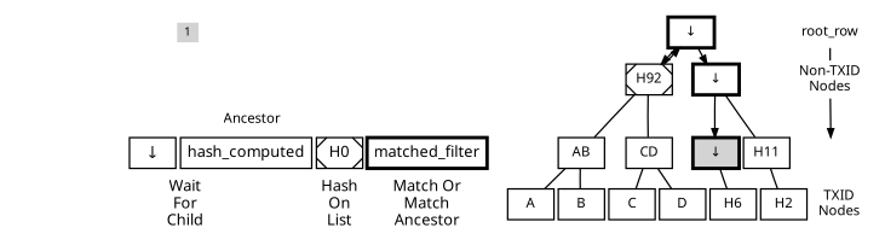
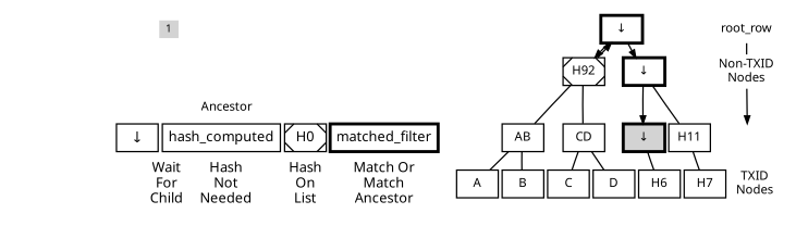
  digraph {
    fontname=Sans
    fontsize=16
    nodesep=0.07
    penwidth=1.75
    rankdir=BT
    splines=false
    node [fontname=Sans fontsize=16 penwidth=1.75 shape=none]
    edge [fontname=Sans penwidth=1.75 style=invis dir=none]
    n1 [fontsize=14 height=0.2 label=0 style=invis width=0.2]
    n2 [fontsize=14 height=0.2 label=0 style=invis width=0.2]
    n3 [fontsize=14 height=0.2 label=0 style=invis width=0.2]
    n4 [fontsize=14 height=0.2 label=1 style=invis width=0.2]
    n5 [fontsize=14 height=0.2 label=1 style=filled width=0.2]
    n6 [fontsize=14 height=0.2 label=1 style=invis width=0.2]
    n7 [fontsize=14 height=0.2 label=0 style=invis width=0.2]
    n8 [fontsize=14 height=0.2 label=1 style=invis width=0.2]
    n9 [height=0.2 label=Flags style=invis width=0.2]
    n10 [label=H4 style=invis fontsize=""]
    n11 [label=H3 style=invis fontsize=""]
    n12 [label=H2 style=invis fontsize=""]
    n13 [label=H12 style=invis fontsize=""]
    n14 [label=Hashes style=invis]
    n15 [fontsize=18 label="Match Or\nMatch\nAncestor"]
    n16 [fontsize=18 label="Hash\nOn\nList"]
+   n17 [fontsize=18 label="Hash\nNot\nNeeded"]
    n18 [fontsize=18 label="Wait\nFor\nChild"]
    matched_filter [fontsize=18 penwidth=4 shape=box]
    n20 [fontsize=18 label=H0 shape=box style=diagonals]
    hash_computed [fontsize=18 shape=box]
    n22 [fontsize=18 label="↓" shape=box]
    pre_legend_label [fontsize=18 height=0 shape=box style=invis width=0]
    legend_label [fontsize=18 height=0 shape=box style=invis width=0]
    root_row
    n26 [label="Non-TXID\nNodes"]
    row2 [style=invis width=1.2]
    n28 [label="TXID\nNodes"]
-   n29 [label=H2 shape=box]
+   n29 [label=H7 shape=box]
    n30 [label=H11 shape=box]
    n31 [label=H6 shape=box]
    n32 [label="↓" penwidth=4 shape=box style=filled]
    D [shape=box]
    CD [shape=box]
    C [shape=box]
    B [shape=box]
    AB [shape=box]
    A [shape=box]
    n39 [label=H92 shape=box style=diagonals]
    n40 [label="↓" penwidth=4 shape=box]
    n41 [label="↓" penwidth=4 shape=box]
    subgraph cluster_1 {
      penwidth=0
      n1
      n2
      n3
      n4
      n5
      n6
      n7
      n8
      n9
    }
    subgraph cluster_2 {
      penwidth=0
      n10
      n11
      n12
      n13
      n14
    }
    subgraph cluster_3 {
      label=Ancestor
      labelloc=b
      penwidth=0
      ranksep=3
      matched_filter
      n20
      hash_computed
      n22
      pre_legend_label
      legend_label
      subgraph sub_4 {
        label=Legend
        labelloc=b
        penwidth=0
        ranksep=3
        n15
        n16
+       n17
        n18
      }
    }
    subgraph cluster_5 {
      penwidth=0
      root_row
      n26
      row2
      n28
      n29
      n30
      n31
      n32
      D
      CD
      C
      B
      AB
      A
      n39
      n40
      n41
    }
    n14 -> n9 [dir=""]
    n15 -> matched_filter [dir=""]
    n16 -> n20 [dir=""]
+   n17 -> hash_computed [dir=""]
    n18 -> n22 [dir=""]
    pre_legend_label -> legend_label [dir=""]
    legend_label -> n14 [dir=""]
    n26 -> root_row [style=""]
    row2 -> n26 [dir=back style=""]
    n28 -> row2
    n29 -> n30 [style=""]
    n30 -> n29 [constraint=false]
    n30 -> n40 [style=""]
    n31 -> n32 [style=""]
    n32 -> n31 [constraint=false]
    n32 -> n40 [dir=back style=""]
    D -> CD [style=""]
    CD -> D [constraint=false]
    CD -> C [constraint=false]
    CD -> n39 [style=""]
    C -> CD [style=""]
    B -> AB [style=""]
    AB -> B [constraint=false]
    AB -> A [constraint=false]
    AB -> n39 [style=""]
    A -> AB [style=""]
    n39 -> CD [constraint=false]
    n39 -> AB [constraint=false]
    n39 -> n41 [dir=back style=""]
    n40 -> n30 [constraint=false]
    n40 -> n32 [constraint=false]
    n40 -> n41 [dir=back style=""]
    n41 -> n39 [constraint=false dir=back style=""]
    n41 -> n40 [constraint=false]
  }
